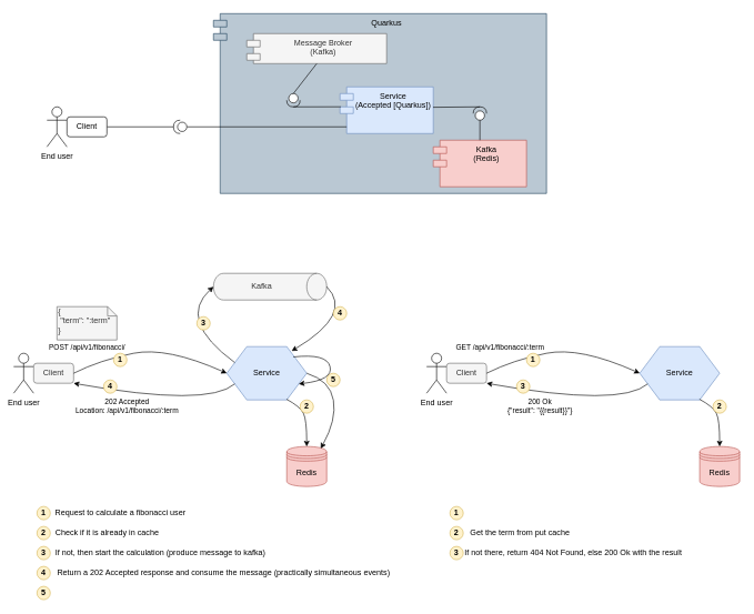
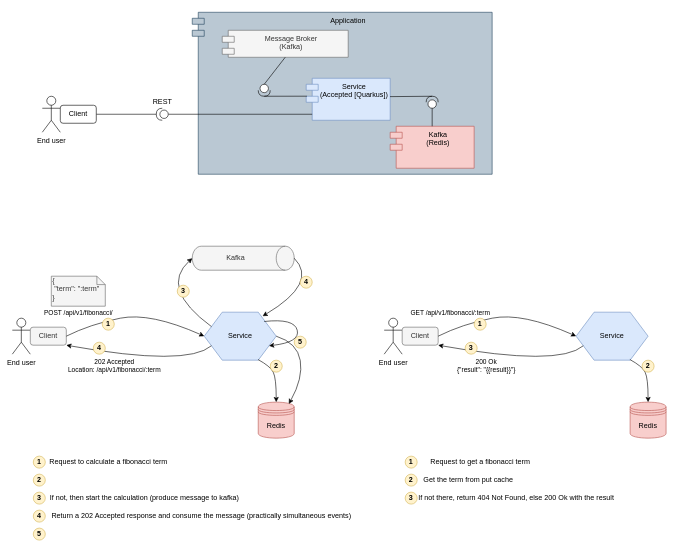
  <mxCell id="0" />
  <mxCell id="1" parent="0" />
- <mxCell id="2" value="Quarkus" style="shape=module;align=left;spacingLeft=20;align=center;verticalAlign=top;fillColor=#bac8d3;strokeColor=#23445d;" parent="1" vertex="1"><mxGeometry x="320" y="20" width="500" height="270" as="geometry" /></mxCell>
+ <mxCell id="2" value="Application" style="shape=module;align=left;spacingLeft=20;align=center;verticalAlign=top;fillColor=#bac8d3;strokeColor=#23445d;" parent="1" vertex="1"><mxGeometry x="320" y="20" width="500" height="270" as="geometry" /></mxCell>
  <mxCell id="3" value="Service&#10; (Accepted [Quarkus])" style="shape=module;align=left;spacingLeft=20;align=center;verticalAlign=top;fillColor=#dae8fc;strokeColor=#6c8ebf;" parent="1" vertex="1"><mxGeometry x="510" y="130" width="140" height="70" as="geometry" /></mxCell>
  <mxCell id="4" value="Kafka&#10;(Redis)" style="shape=module;align=left;spacingLeft=20;align=center;verticalAlign=top;fillColor=#f8cecc;strokeColor=#b85450;" parent="1" vertex="1"><mxGeometry x="650" y="210" width="140" height="70" as="geometry" /></mxCell>
  <mxCell id="5" value="Message Broker&#10;(Kafka)&#10;" style="shape=module;align=left;spacingLeft=20;align=center;verticalAlign=top;fillColor=#f5f5f5;strokeColor=#666666;fontColor=#333333;" parent="1" vertex="1"><mxGeometry x="370" y="50" width="210" height="45" as="geometry" /></mxCell>
  <mxCell id="6" value="" style="endArrow=none;html=1;exitX=0.008;exitY=0.427;exitDx=0;exitDy=0;entryX=1;entryY=0.5;entryDx=0;entryDy=0;entryPerimeter=0;exitPerimeter=0;" parent="1" source="3" target="7" edge="1"><mxGeometry width="50" height="50" relative="1" as="geometry"><mxPoint x="540" y="150" as="sourcePoint" /><mxPoint x="580" y="120" as="targetPoint" /></mxGeometry></mxCell>
  <mxCell id="7" value="" style="shape=providedRequiredInterface;html=1;verticalLabelPosition=bottom;rotation=90;" parent="1" vertex="1"><mxGeometry x="430" y="140" width="20" height="20" as="geometry" /></mxCell>
  <mxCell id="8" value="" style="endArrow=none;html=1;exitX=0;exitY=0.5;exitDx=0;exitDy=0;exitPerimeter=0;entryX=0.5;entryY=1;entryDx=0;entryDy=0;" parent="1" source="7" target="5" edge="1"><mxGeometry width="50" height="50" relative="1" as="geometry"><mxPoint x="540" y="90" as="sourcePoint" /><mxPoint x="590" y="40" as="targetPoint" /></mxGeometry></mxCell>
  <mxCell id="9" value="" style="shape=providedRequiredInterface;html=1;verticalLabelPosition=bottom;rotation=-90;" parent="1" vertex="1"><mxGeometry x="710" y="160" width="20" height="20" as="geometry" /></mxCell>
  <mxCell id="10" value="" style="endArrow=none;html=1;exitX=0.5;exitY=0;exitDx=0;exitDy=0;entryX=0;entryY=0.5;entryDx=0;entryDy=0;entryPerimeter=0;" parent="1" source="4" target="9" edge="1"><mxGeometry width="50" height="50" relative="1" as="geometry"><mxPoint x="540" y="250" as="sourcePoint" /><mxPoint x="720" y="190" as="targetPoint" /></mxGeometry></mxCell>
  <mxCell id="11" value="" style="endArrow=none;html=1;entryX=0.998;entryY=0.437;entryDx=0;entryDy=0;exitX=1;exitY=0.5;exitDx=0;exitDy=0;exitPerimeter=0;entryPerimeter=0;" parent="1" source="9" target="3" edge="1"><mxGeometry width="50" height="50" relative="1" as="geometry"><mxPoint x="710" y="150" as="sourcePoint" /><mxPoint x="590" y="200" as="targetPoint" /></mxGeometry></mxCell>
  <mxCell id="12" value="" style="endArrow=none;html=1;entryX=0.071;entryY=0.857;entryDx=0;entryDy=0;entryPerimeter=0;exitX=0;exitY=0.5;exitDx=0;exitDy=0;exitPerimeter=0;" parent="1" source="13" target="3" edge="1"><mxGeometry width="50" height="50" relative="1" as="geometry"><mxPoint x="280" y="183" as="sourcePoint" /><mxPoint x="420" y="180" as="targetPoint" /></mxGeometry></mxCell>
  <mxCell id="13" value="" style="shape=providedRequiredInterface;html=1;verticalLabelPosition=bottom;rotation=-180;" parent="1" vertex="1"><mxGeometry x="260" y="180" width="20" height="20" as="geometry" /></mxCell>
  <mxCell id="14" value="End user" style="shape=umlActor;verticalLabelPosition=bottom;verticalAlign=top;html=1;" parent="1" vertex="1"><mxGeometry x="70" y="160" width="30" height="60" as="geometry" /></mxCell>
  <mxCell id="15" value="" style="endArrow=none;html=1;entryX=1;entryY=0.5;entryDx=0;entryDy=0;entryPerimeter=0;exitX=1;exitY=0.5;exitDx=0;exitDy=0;" parent="1" source="18" target="13" edge="1"><mxGeometry width="50" height="50" relative="1" as="geometry"><mxPoint x="180" y="190" as="sourcePoint" /><mxPoint x="310" y="130" as="targetPoint" /></mxGeometry></mxCell>
+ <mxCell id="16" value="REST" style="text;html=1;align=center;verticalAlign=middle;resizable=0;points=[];autosize=1;" parent="1" vertex="1"><mxGeometry x="245" y="160" width="50" height="20" as="geometry" /></mxCell>
  <mxCell id="17" value="Service" style="shape=hexagon;perimeter=hexagonPerimeter2;whiteSpace=wrap;html=1;fixedSize=1;size=30;fillColor=#dae8fc;strokeColor=#6c8ebf;" parent="1" vertex="1"><mxGeometry x="340" y="520" width="120" height="80" as="geometry" /></mxCell>
  <mxCell id="18" value="Client" style="rounded=1;whiteSpace=wrap;html=1;" parent="1" vertex="1"><mxGeometry x="100" y="175" width="60" height="30" as="geometry" /></mxCell>
  <mxCell id="19" value="End user" style="shape=umlActor;verticalLabelPosition=bottom;verticalAlign=top;html=1;" parent="1" vertex="1"><mxGeometry x="20" y="530" width="30" height="60" as="geometry" /></mxCell>
  <mxCell id="20" value="Client" style="rounded=1;whiteSpace=wrap;html=1;fillColor=#f5f5f5;strokeColor=#666666;fontColor=#333333;" parent="1" vertex="1"><mxGeometry x="50" y="545" width="60" height="30" as="geometry" /></mxCell>
  <mxCell id="21" value="Kafka" style="shape=cylinder3;whiteSpace=wrap;html=1;boundedLbl=1;backgroundOutline=1;size=15;rotation=0;fillColor=#f5f5f5;strokeColor=#666666;fontColor=#333333;flipH=0;flipV=0;direction=south;" parent="1" vertex="1"><mxGeometry x="320" y="410" width="170" height="40" as="geometry" /></mxCell>
  <mxCell id="22" value="Redis" style="shape=datastore;whiteSpace=wrap;html=1;fillColor=#f8cecc;strokeColor=#b85450;" parent="1" vertex="1"><mxGeometry x="430" y="670" width="60" height="60" as="geometry" /></mxCell>
  <mxCell id="23" value="" style="curved=1;endArrow=classic;html=1;exitX=1;exitY=0.5;exitDx=0;exitDy=0;entryX=0;entryY=0.5;entryDx=0;entryDy=0;" parent="1" source="20" target="17" edge="1"><mxGeometry width="50" height="50" relative="1" as="geometry"><mxPoint x="180" y="640" as="sourcePoint" /><mxPoint x="230" y="590" as="targetPoint" /><Array as="points"><mxPoint x="150" y="540" /><mxPoint x="250" y="520" /></Array></mxGeometry></mxCell>
  <mxCell id="24" value="POST /api/v1/fibonacci/" style="edgeLabel;html=1;align=center;verticalAlign=middle;resizable=0;points=[];" parent="23" vertex="1" connectable="0"><mxGeometry x="-0.027" y="-2" relative="1" as="geometry"><mxPoint x="-93.53" y="-7.33" as="offset" /></mxGeometry></mxCell>
  <mxCell id="25" value="&lt;div&gt;{&lt;/div&gt;&lt;div&gt;&amp;nbsp;&quot;term&quot;: &quot;:term&quot;&lt;br&gt;&lt;/div&gt;&lt;div&gt;}&lt;/div&gt;" style="shape=note;whiteSpace=wrap;html=1;size=14;verticalAlign=top;align=left;spacingTop=-6;fillColor=#f5f5f5;strokeColor=#666666;fontColor=#333333;" parent="1" vertex="1"><mxGeometry x="85" y="460" width="90" height="50" as="geometry" /></mxCell>
  <mxCell id="26" value="1" style="ellipse;whiteSpace=wrap;html=1;aspect=fixed;fillColor=#fff2cc;strokeColor=#d6b656;fontStyle=1" parent="1" vertex="1"><mxGeometry x="170" y="530" width="20" height="20" as="geometry" /></mxCell>
  <mxCell id="27" value="" style="curved=1;endArrow=classic;html=1;exitX=0.747;exitY=0.987;exitDx=0;exitDy=0;exitPerimeter=0;entryX=0.5;entryY=0;entryDx=0;entryDy=0;" parent="1" source="17" target="22" edge="1"><mxGeometry width="50" height="50" relative="1" as="geometry"><mxPoint x="440" y="610" as="sourcePoint" /><mxPoint x="530" y="670" as="targetPoint" /><Array as="points"><mxPoint x="450" y="610" /><mxPoint x="460" y="630" /></Array></mxGeometry></mxCell>
  <mxCell id="28" value="2" style="ellipse;whiteSpace=wrap;html=1;aspect=fixed;fillColor=#fff2cc;strokeColor=#d6b656;fontStyle=1" parent="1" vertex="1"><mxGeometry x="450" y="600" width="20" height="20" as="geometry" /></mxCell>
  <mxCell id="29" value="" style="curved=1;endArrow=classic;html=1;exitX=0;exitY=0.25;exitDx=0;exitDy=0;entryX=0.5;entryY=1;entryDx=0;entryDy=0;entryPerimeter=0;" parent="1" source="17" target="21" edge="1"><mxGeometry width="50" height="50" relative="1" as="geometry"><mxPoint x="290" y="510" as="sourcePoint" /><mxPoint x="320" y="380" as="targetPoint" /><Array as="points"><mxPoint x="265" y="480" /></Array></mxGeometry></mxCell>
  <mxCell id="30" value="3" style="ellipse;whiteSpace=wrap;html=1;aspect=fixed;fillColor=#fff2cc;strokeColor=#d6b656;fontStyle=1" parent="1" vertex="1"><mxGeometry x="295" y="475" width="20" height="20" as="geometry" /></mxCell>
  <mxCell id="31" value="" style="curved=1;endArrow=classic;html=1;exitX=0.5;exitY=0;exitDx=0;exitDy=0;exitPerimeter=0;entryX=0.811;entryY=0.082;entryDx=0;entryDy=0;entryPerimeter=0;" parent="1" source="21" target="17" edge="1"><mxGeometry width="50" height="50" relative="1" as="geometry"><mxPoint x="510" y="460" as="sourcePoint" /><mxPoint x="540.36" y="531.04" as="targetPoint" /><Array as="points"><mxPoint x="530.36" y="471.04" /></Array></mxGeometry></mxCell>
  <mxCell id="32" value="4" style="ellipse;whiteSpace=wrap;html=1;aspect=fixed;fillColor=#fff2cc;strokeColor=#d6b656;fontStyle=1" parent="1" vertex="1"><mxGeometry x="500" y="460" width="20" height="20" as="geometry" /></mxCell>
  <mxCell id="33" value="" style="curved=1;endArrow=classic;html=1;exitX=0;exitY=0.75;exitDx=0;exitDy=0;entryX=1;entryY=1;entryDx=0;entryDy=0;" parent="1" source="17" target="20" edge="1"><mxGeometry width="50" height="50" relative="1" as="geometry"><mxPoint x="270.82" y="570" as="sourcePoint" /><mxPoint x="228.82" y="684" as="targetPoint" /><Array as="points"><mxPoint x="311.18" y="611.04" /></Array></mxGeometry></mxCell>
  <mxCell id="34" value="&lt;div&gt;202 Accepted&lt;/div&gt;&lt;div&gt;Location: /api/v1/fibonacci/:term&lt;br&gt;&lt;/div&gt;" style="edgeLabel;html=1;align=center;verticalAlign=middle;resizable=0;points=[];" parent="33" vertex="1" connectable="0"><mxGeometry x="-0.026" y="-6" relative="1" as="geometry"><mxPoint x="-51.64" y="17.51" as="offset" /></mxGeometry></mxCell>
  <mxCell id="35" value="4" style="ellipse;whiteSpace=wrap;html=1;aspect=fixed;fillColor=#fff2cc;strokeColor=#d6b656;fontStyle=1" parent="1" vertex="1"><mxGeometry x="155" y="570" width="20" height="20" as="geometry" /></mxCell>
  <mxCell id="36" value="" style="curved=1;endArrow=classic;html=1;exitX=0.833;exitY=0.194;exitDx=0;exitDy=0;entryX=1;entryY=0.75;entryDx=0;entryDy=0;exitPerimeter=0;" parent="1" source="17" target="17" edge="1"><mxGeometry width="50" height="50" relative="1" as="geometry"><mxPoint x="520" y="590" as="sourcePoint" /><mxPoint x="570" y="540" as="targetPoint" /><Array as="points"><mxPoint x="490" y="530" /><mxPoint x="500" y="570" /></Array></mxGeometry></mxCell>
  <mxCell id="37" value="5" style="ellipse;whiteSpace=wrap;html=1;aspect=fixed;fillColor=#fff2cc;strokeColor=#d6b656;fontStyle=1" parent="1" vertex="1"><mxGeometry x="490" y="560" width="20" height="20" as="geometry" /></mxCell>
  <mxCell id="38" value="" style="curved=1;endArrow=classic;html=1;exitX=1;exitY=0.5;exitDx=0;exitDy=0;entryX=0.85;entryY=0.05;entryDx=0;entryDy=0;entryPerimeter=0;" parent="1" source="17" target="22" edge="1"><mxGeometry width="50" height="50" relative="1" as="geometry"><mxPoint x="474.82" y="560" as="sourcePoint" /><mxPoint x="505.18" y="631.04" as="targetPoint" /><Array as="points"><mxPoint x="495.18" y="571.04" /><mxPoint x="505" y="630" /></Array></mxGeometry></mxCell>
  <mxCell id="39" value="1" style="ellipse;whiteSpace=wrap;html=1;aspect=fixed;fillColor=#fff2cc;strokeColor=#d6b656;fontStyle=1" parent="1" vertex="1"><mxGeometry x="55" y="760" width="20" height="20" as="geometry" /></mxCell>
  <mxCell id="40" value="2" style="ellipse;whiteSpace=wrap;html=1;aspect=fixed;fillColor=#fff2cc;strokeColor=#d6b656;fontStyle=1" parent="1" vertex="1"><mxGeometry x="55" y="790" width="20" height="20" as="geometry" /></mxCell>
  <mxCell id="41" value="3" style="ellipse;whiteSpace=wrap;html=1;aspect=fixed;fillColor=#fff2cc;strokeColor=#d6b656;fontStyle=1" parent="1" vertex="1"><mxGeometry x="55" y="820" width="20" height="20" as="geometry" /></mxCell>
  <mxCell id="42" value="4" style="ellipse;whiteSpace=wrap;html=1;aspect=fixed;fillColor=#fff2cc;strokeColor=#d6b656;fontStyle=1" parent="1" vertex="1"><mxGeometry x="55" y="850" width="20" height="20" as="geometry" /></mxCell>
  <mxCell id="43" value="5" style="ellipse;whiteSpace=wrap;html=1;aspect=fixed;fillColor=#fff2cc;strokeColor=#d6b656;fontStyle=1" parent="1" vertex="1"><mxGeometry x="55" y="880" width="20" height="20" as="geometry" /></mxCell>
- <mxCell id="44" value="Request to calculate a fibonacci user" style="text;html=1;align=center;verticalAlign=middle;resizable=0;points=[];autosize=1;" parent="1" vertex="1"><mxGeometry x="70" y="760" width="220" height="20" as="geometry" /></mxCell>
- <mxCell id="45" value="Check if it is already in cache" style="text;html=1;align=center;verticalAlign=middle;resizable=0;points=[];autosize=1;" parent="1" vertex="1"><mxGeometry x="75" y="790" width="170" height="20" as="geometry" /></mxCell>
+ <mxCell id="44" value="Request to calculate a fibonacci term" style="text;html=1;align=center;verticalAlign=middle;resizable=0;points=[];autosize=1;" parent="1" vertex="1"><mxGeometry x="70" y="760" width="220" height="20" as="geometry" /></mxCell>
  <mxCell id="46" value="If not, then start the calculation (produce message to kafka) " style="text;html=1;align=center;verticalAlign=middle;resizable=0;points=[];autosize=1;" parent="1" vertex="1"><mxGeometry x="75" y="820" width="330" height="20" as="geometry" /></mxCell>
  <mxCell id="47" value="Return a 202 Accepted response and consume the message (practically simultaneous events)" style="text;html=1;align=center;verticalAlign=middle;resizable=0;points=[];autosize=1;" parent="1" vertex="1"><mxGeometry x="75" y="850" width="520" height="20" as="geometry" /></mxCell>
  <mxCell id="48" value="Service" style="shape=hexagon;perimeter=hexagonPerimeter2;whiteSpace=wrap;html=1;fixedSize=1;size=30;fillColor=#dae8fc;strokeColor=#6c8ebf;" vertex="1" parent="1"><mxGeometry x="960" y="520" width="120" height="80" as="geometry" /></mxCell>
  <mxCell id="49" value="End user" style="shape=umlActor;verticalLabelPosition=bottom;verticalAlign=top;html=1;" vertex="1" parent="1"><mxGeometry x="640" y="530" width="30" height="60" as="geometry" /></mxCell>
  <mxCell id="50" value="Client" style="rounded=1;whiteSpace=wrap;html=1;fillColor=#f5f5f5;strokeColor=#666666;fontColor=#333333;" vertex="1" parent="1"><mxGeometry x="670" y="545" width="60" height="30" as="geometry" /></mxCell>
  <mxCell id="51" value="Redis" style="shape=datastore;whiteSpace=wrap;html=1;fillColor=#f8cecc;strokeColor=#b85450;" vertex="1" parent="1"><mxGeometry x="1050" y="670" width="60" height="60" as="geometry" /></mxCell>
  <mxCell id="52" value="" style="curved=1;endArrow=classic;html=1;exitX=1;exitY=0.5;exitDx=0;exitDy=0;entryX=0;entryY=0.5;entryDx=0;entryDy=0;" edge="1" parent="1" source="50" target="48"><mxGeometry width="50" height="50" relative="1" as="geometry"><mxPoint x="800" y="640" as="sourcePoint" /><mxPoint x="850" y="590" as="targetPoint" /><Array as="points"><mxPoint x="770" y="540" /><mxPoint x="870" y="520" /></Array></mxGeometry></mxCell>
  <mxCell id="53" value="GET /api/v1/fibonacci/:term" style="edgeLabel;html=1;align=center;verticalAlign=middle;resizable=0;points=[];" vertex="1" connectable="0" parent="52"><mxGeometry x="-0.027" y="-2" relative="1" as="geometry"><mxPoint x="-93.53" y="-7.33" as="offset" /></mxGeometry></mxCell>
  <mxCell id="54" value="1" style="ellipse;whiteSpace=wrap;html=1;aspect=fixed;fillColor=#fff2cc;strokeColor=#d6b656;fontStyle=1" vertex="1" parent="1"><mxGeometry x="790" y="530" width="20" height="20" as="geometry" /></mxCell>
  <mxCell id="55" value="" style="curved=1;endArrow=classic;html=1;exitX=0.747;exitY=0.987;exitDx=0;exitDy=0;exitPerimeter=0;entryX=0.5;entryY=0;entryDx=0;entryDy=0;" edge="1" parent="1" source="48" target="51"><mxGeometry width="50" height="50" relative="1" as="geometry"><mxPoint x="1060" y="610" as="sourcePoint" /><mxPoint x="1150" y="670" as="targetPoint" /><Array as="points"><mxPoint x="1070" y="610" /><mxPoint x="1080" y="630" /></Array></mxGeometry></mxCell>
  <mxCell id="56" value="2" style="ellipse;whiteSpace=wrap;html=1;aspect=fixed;fillColor=#fff2cc;strokeColor=#d6b656;fontStyle=1" vertex="1" parent="1"><mxGeometry x="1070" y="600" width="20" height="20" as="geometry" /></mxCell>
  <mxCell id="57" value="" style="curved=1;endArrow=classic;html=1;exitX=0;exitY=0.75;exitDx=0;exitDy=0;entryX=1;entryY=1;entryDx=0;entryDy=0;" edge="1" parent="1" source="48" target="50"><mxGeometry width="50" height="50" relative="1" as="geometry"><mxPoint x="890.82" y="570" as="sourcePoint" /><mxPoint x="848.82" y="684" as="targetPoint" /><Array as="points"><mxPoint x="931.18" y="611.04" /></Array></mxGeometry></mxCell>
  <mxCell id="58" value="&lt;div&gt;200 Ok&lt;br&gt;&lt;/div&gt;&lt;div&gt;{&quot;result&quot;: &quot;{{result}}&quot;}&lt;br&gt;&lt;/div&gt;" style="edgeLabel;html=1;align=center;verticalAlign=middle;resizable=0;points=[];" vertex="1" connectable="0" parent="57"><mxGeometry x="-0.026" y="-6" relative="1" as="geometry"><mxPoint x="-51.64" y="17.51" as="offset" /></mxGeometry></mxCell>
  <mxCell id="59" value="3" style="ellipse;whiteSpace=wrap;html=1;aspect=fixed;fillColor=#fff2cc;strokeColor=#d6b656;fontStyle=1" vertex="1" parent="1"><mxGeometry x="775" y="570" width="20" height="20" as="geometry" /></mxCell>
  <mxCell id="60" value="1" style="ellipse;whiteSpace=wrap;html=1;aspect=fixed;fillColor=#fff2cc;strokeColor=#d6b656;fontStyle=1" vertex="1" parent="1"><mxGeometry x="675" y="760" width="20" height="20" as="geometry" /></mxCell>
  <mxCell id="61" value="2" style="ellipse;whiteSpace=wrap;html=1;aspect=fixed;fillColor=#fff2cc;strokeColor=#d6b656;fontStyle=1" vertex="1" parent="1"><mxGeometry x="675" y="790" width="20" height="20" as="geometry" /></mxCell>
  <mxCell id="62" value="3" style="ellipse;whiteSpace=wrap;html=1;aspect=fixed;fillColor=#fff2cc;strokeColor=#d6b656;fontStyle=1" vertex="1" parent="1"><mxGeometry x="675" y="820" width="20" height="20" as="geometry" /></mxCell>
+ <mxCell id="63" value="Request to get a fibonacci term" style="text;html=1;align=center;verticalAlign=middle;resizable=0;points=[];autosize=1;" vertex="1" parent="1"><mxGeometry x="710" y="760" width="180" height="20" as="geometry" /></mxCell>
  <mxCell id="64" value="Get the term from put cache" style="text;html=1;align=center;verticalAlign=middle;resizable=0;points=[];autosize=1;" vertex="1" parent="1"><mxGeometry x="700" y="790" width="160" height="20" as="geometry" /></mxCell>
  <mxCell id="65" value="If not there, return 404 Not Found, else 200 Ok with the result " style="text;html=1;align=center;verticalAlign=middle;resizable=0;points=[];autosize=1;" vertex="1" parent="1"><mxGeometry x="690" y="820" width="340" height="20" as="geometry" /></mxCell>
